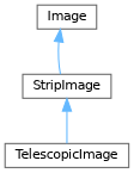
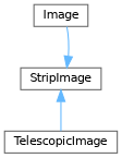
  digraph {
    rankdir=TB
    node [color=grey40 fillcolor=white fontname=Helvetica fontsize=10 shape=box style=filled]
    edge [color=steelblue1 dir=back fontname=Helvetica fontsize=10 labelfontname=Helvetica labelfontsize=10 style=solid]
    n1 [height=0.2 label=Image width=0.4]
    n2 [height=0.2 label=StripImage width=0.4]
    n3 [height=0.2 label=TelescopicImage width=0.4]
-   n1 -> n2
+   n2 -> n1
    n2 -> n3
  }
